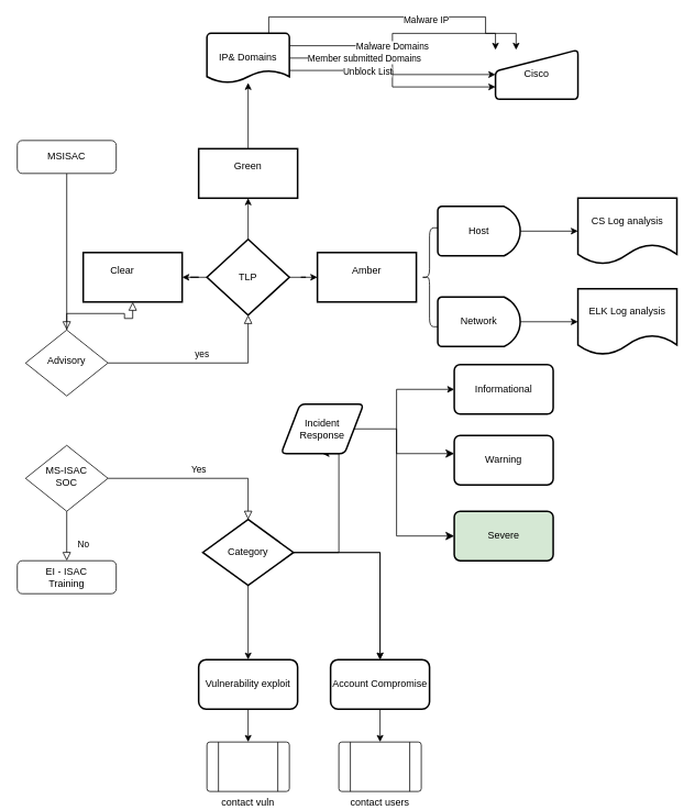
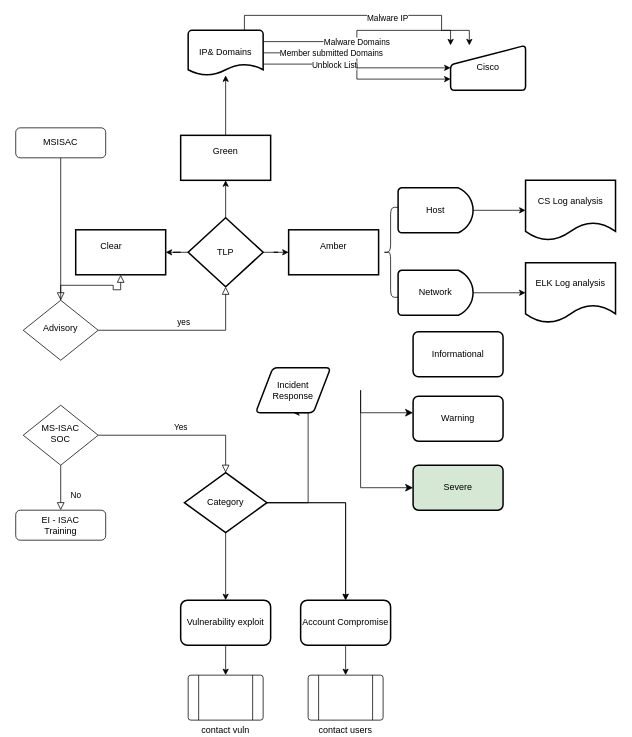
  <mxCell id="0" />
  <mxCell id="1" parent="0" />
  <mxCell id="2" value="" style="rounded=0;html=1;jettySize=auto;orthogonalLoop=1;fontSize=11;endArrow=block;endFill=0;endSize=8;strokeWidth=1;shadow=0;labelBackgroundColor=none;edgeStyle=orthogonalEdgeStyle;" parent="1" source="3" target="6" edge="1"><mxGeometry relative="1" as="geometry" /></mxCell>
  <mxCell id="3" value="MSISAC " style="rounded=1;whiteSpace=wrap;html=1;fontSize=12;glass=0;strokeWidth=1;shadow=0;" parent="1" vertex="1"><mxGeometry x="20" y="170" width="120" height="40" as="geometry" /></mxCell>
  <mxCell id="4" value="No" style="rounded=0;html=1;jettySize=auto;orthogonalLoop=1;fontSize=11;endArrow=block;endFill=0;endSize=8;strokeWidth=1;shadow=0;labelBackgroundColor=none;edgeStyle=orthogonalEdgeStyle;" parent="1" source="6" target="20" edge="1"><mxGeometry y="20" relative="1" as="geometry"><mxPoint as="offset" /></mxGeometry></mxCell>
  <mxCell id="5" value="yes" style="edgeStyle=orthogonalEdgeStyle;rounded=0;html=1;jettySize=auto;orthogonalLoop=1;fontSize=11;endArrow=block;endFill=0;endSize=8;strokeWidth=1;shadow=0;labelBackgroundColor=none;" parent="1" source="6" target="10" edge="1"><mxGeometry y="10" relative="1" as="geometry"><mxPoint as="offset" /></mxGeometry></mxCell>
  <mxCell id="6" value="Advisory " style="rhombus;whiteSpace=wrap;html=1;shadow=0;fontFamily=Helvetica;fontSize=12;align=center;strokeWidth=1;spacing=6;spacingTop=-4;" parent="1" vertex="1"><mxGeometry x="30" y="400" width="100" height="80" as="geometry" /></mxCell>
  <mxCell id="7" value="" style="edgeStyle=orthogonalEdgeStyle;rounded=0;orthogonalLoop=1;jettySize=auto;html=1;" parent="1" source="10" target="20" edge="1"><mxGeometry relative="1" as="geometry" /></mxCell>
  <mxCell id="8" value="" style="edgeStyle=orthogonalEdgeStyle;rounded=0;orthogonalLoop=1;jettySize=auto;html=1;" parent="1" source="10" target="22" edge="1"><mxGeometry relative="1" as="geometry" /></mxCell>
  <mxCell id="9" value="" style="edgeStyle=orthogonalEdgeStyle;rounded=0;orthogonalLoop=1;jettySize=auto;html=1;" parent="1" source="10" target="23" edge="1"><mxGeometry relative="1" as="geometry" /></mxCell>
  <mxCell id="10" value="TLP " style="rounded=1;whiteSpace=wrap;html=1;fontSize=12;glass=0;strokeWidth=2;shadow=0;shape=mxgraph.flowchart.decision;" parent="1" vertex="1"><mxGeometry x="250" y="290" width="100" height="92" as="geometry" /></mxCell>
  <mxCell id="11" value="No" style="rounded=0;html=1;jettySize=auto;orthogonalLoop=1;fontSize=11;endArrow=block;endFill=0;endSize=8;strokeWidth=1;shadow=0;labelBackgroundColor=none;edgeStyle=orthogonalEdgeStyle;" parent="1" source="13" target="14" edge="1"><mxGeometry x="0.333" y="20" relative="1" as="geometry"><mxPoint as="offset" /></mxGeometry></mxCell>
  <mxCell id="12" value="Yes" style="edgeStyle=orthogonalEdgeStyle;rounded=0;html=1;jettySize=auto;orthogonalLoop=1;fontSize=11;endArrow=block;endFill=0;endSize=8;strokeWidth=1;shadow=0;labelBackgroundColor=none;" parent="1" source="13" target="19" edge="1"><mxGeometry y="10" relative="1" as="geometry"><mxPoint as="offset" /></mxGeometry></mxCell>
  <mxCell id="13" value="&lt;div&gt;MS-ISAC &lt;br&gt;&lt;/div&gt;&lt;div&gt;SOC &lt;br&gt;&lt;/div&gt;" style="rhombus;whiteSpace=wrap;html=1;shadow=0;fontFamily=Helvetica;fontSize=12;align=center;strokeWidth=1;spacing=6;spacingTop=-4;" parent="1" vertex="1"><mxGeometry x="30" y="540" width="100" height="80" as="geometry" /></mxCell>
  <mxCell id="14" value="&lt;div&gt;EI - ISAC &lt;br&gt;&lt;/div&gt;&lt;div&gt;Training &lt;br&gt;&lt;/div&gt;" style="rounded=1;whiteSpace=wrap;html=1;fontSize=12;glass=0;strokeWidth=1;shadow=0;" parent="1" vertex="1"><mxGeometry x="20" y="680" width="120" height="40" as="geometry" /></mxCell>
  <mxCell id="15" value="" style="edgeStyle=orthogonalEdgeStyle;rounded=0;orthogonalLoop=1;jettySize=auto;html=1;" parent="1" source="19" target="25" edge="1"><mxGeometry relative="1" as="geometry" /></mxCell>
  <mxCell id="16" value="" style="edgeStyle=orthogonalEdgeStyle;rounded=0;orthogonalLoop=1;jettySize=auto;html=1;" parent="1" source="19" target="27" edge="1"><mxGeometry relative="1" as="geometry" /></mxCell>
  <mxCell id="17" value="" style="edgeStyle=orthogonalEdgeStyle;rounded=0;orthogonalLoop=1;jettySize=auto;html=1;" parent="1" source="19" target="25" edge="1"><mxGeometry relative="1" as="geometry" /></mxCell>
  <mxCell id="18" style="edgeStyle=orthogonalEdgeStyle;rounded=0;orthogonalLoop=1;jettySize=auto;html=1;exitX=1;exitY=0.5;exitDx=0;exitDy=0;exitPerimeter=0;entryX=0.5;entryY=1;entryDx=0;entryDy=0;" parent="1" source="19" target="29" edge="1"><mxGeometry relative="1" as="geometry"><mxPoint x="390" y="580" as="targetPoint" /><Array as="points"><mxPoint x="410" y="670" /><mxPoint x="410" y="550" /></Array></mxGeometry></mxCell>
  <mxCell id="19" value="Category" style="rounded=1;whiteSpace=wrap;html=1;fontSize=12;glass=0;strokeWidth=2;shadow=0;shape=mxgraph.flowchart.decision;" parent="1" vertex="1"><mxGeometry x="245" y="630" width="110" height="80" as="geometry" /></mxCell>
  <mxCell id="20" value="Clear &lt;span style=&quot;white-space: pre;&quot;&gt;&#09;&lt;/span&gt;" style="whiteSpace=wrap;html=1;verticalAlign=top;strokeWidth=2;labelBackgroundColor=default;spacingTop=8;" parent="1" vertex="1"><mxGeometry x="100" y="306" width="120" height="60" as="geometry" /></mxCell>
  <mxCell id="21" value="" style="edgeStyle=orthogonalEdgeStyle;rounded=0;orthogonalLoop=1;jettySize=auto;html=1;" edge="1" parent="1" source="22" target="43"><mxGeometry relative="1" as="geometry" /></mxCell>
  <mxCell id="22" value="Green" style="whiteSpace=wrap;html=1;verticalAlign=top;strokeWidth=2;labelBackgroundColor=default;spacingTop=8;" parent="1" vertex="1"><mxGeometry x="240" y="180" width="120" height="60" as="geometry" /></mxCell>
  <mxCell id="23" value="Amber " style="whiteSpace=wrap;html=1;verticalAlign=top;strokeWidth=2;labelBackgroundColor=default;spacingTop=8;" parent="1" vertex="1"><mxGeometry x="384" y="306" width="120" height="60" as="geometry" /></mxCell>
  <mxCell id="24" value="" style="edgeStyle=orthogonalEdgeStyle;rounded=0;orthogonalLoop=1;jettySize=auto;html=1;" edge="1" parent="1" source="25" target="50"><mxGeometry relative="1" as="geometry" /></mxCell>
  <mxCell id="25" value="Account Compromise " style="whiteSpace=wrap;html=1;rounded=1;glass=0;strokeWidth=2;shadow=0;" parent="1" vertex="1"><mxGeometry x="400" y="800" width="120" height="60" as="geometry" /></mxCell>
  <mxCell id="26" value="" style="edgeStyle=orthogonalEdgeStyle;rounded=0;orthogonalLoop=1;jettySize=auto;html=1;" edge="1" parent="1" source="27" target="51"><mxGeometry relative="1" as="geometry" /></mxCell>
  <mxCell id="27" value="Vulnerability exploit " style="whiteSpace=wrap;html=1;rounded=1;glass=0;strokeWidth=2;shadow=0;" parent="1" vertex="1"><mxGeometry x="240" y="800" width="120" height="60" as="geometry" /></mxCell>
- <mxCell id="28" value="" style="edgeStyle=orthogonalEdgeStyle;rounded=0;orthogonalLoop=1;jettySize=auto;html=1;" parent="1" source="29" target="30" edge="1"><mxGeometry relative="1" as="geometry"><Array as="points"><mxPoint x="480" y="520" /><mxPoint x="480" y="472" /></Array></mxGeometry></mxCell>
  <mxCell id="29" value="Incident Response " style="shape=parallelogram;html=1;strokeWidth=2;perimeter=parallelogramPerimeter;whiteSpace=wrap;rounded=1;arcSize=12;size=0.23;" parent="1" vertex="1"><mxGeometry x="340" y="490" width="100" height="60" as="geometry" /></mxCell>
  <mxCell id="30" value="Informational " style="whiteSpace=wrap;html=1;strokeWidth=2;rounded=1;arcSize=12;" parent="1" vertex="1"><mxGeometry x="550" y="442" width="120" height="60" as="geometry" /></mxCell>
  <mxCell id="31" value="" style="edgeStyle=elbowEdgeStyle;elbow=horizontal;endArrow=classic;html=1;curved=0;rounded=0;endSize=8;startSize=8;" parent="1" edge="1"><mxGeometry width="50" height="50" relative="1" as="geometry"><mxPoint x="480" y="520" as="sourcePoint" /><mxPoint x="550" y="550" as="targetPoint" /><Array as="points"><mxPoint x="480" y="540" /></Array></mxGeometry></mxCell>
  <mxCell id="32" value="Warning " style="whiteSpace=wrap;html=1;strokeWidth=2;rounded=1;arcSize=12;" parent="1" vertex="1"><mxGeometry x="550" y="528" width="120" height="60" as="geometry" /></mxCell>
  <mxCell id="33" value="Severe" style="whiteSpace=wrap;html=1;strokeWidth=2;rounded=1;arcSize=12;fillColor=#d5e8d4;" parent="1" vertex="1"><mxGeometry x="550" y="620" width="120" height="60" as="geometry" /></mxCell>
  <mxCell id="34" value="" style="edgeStyle=elbowEdgeStyle;elbow=horizontal;endArrow=classic;html=1;curved=0;rounded=0;endSize=8;startSize=8;entryX=0;entryY=0.5;entryDx=0;entryDy=0;" parent="1" target="33" edge="1"><mxGeometry width="50" height="50" relative="1" as="geometry"><mxPoint x="480" y="520" as="sourcePoint" /><mxPoint x="530" y="630" as="targetPoint" /><Array as="points"><mxPoint x="480" y="580" /></Array></mxGeometry></mxCell>
  <mxCell id="35" style="edgeStyle=orthogonalEdgeStyle;rounded=0;orthogonalLoop=1;jettySize=auto;html=1;exitX=0.75;exitY=0;exitDx=0;exitDy=0;exitPerimeter=0;entryX=0.25;entryY=0;entryDx=0;entryDy=0;" edge="1" parent="1" source="43" target="44"><mxGeometry relative="1" as="geometry"><mxPoint x="588" y="41.98" as="targetPoint" /><Array as="points"><mxPoint x="325" y="20" /><mxPoint x="588" y="20" /><mxPoint x="588" y="40" /></Array></mxGeometry></mxCell>
  <mxCell id="36" value="Malware IP " style="edgeLabel;html=1;align=center;verticalAlign=middle;resizable=0;points=[];" vertex="1" connectable="0" parent="35"><mxGeometry x="0.165" y="-3" relative="1" as="geometry"><mxPoint as="offset" /></mxGeometry></mxCell>
  <mxCell id="37" style="edgeStyle=orthogonalEdgeStyle;rounded=0;orthogonalLoop=1;jettySize=auto;html=1;exitX=1;exitY=0.25;exitDx=0;exitDy=0;exitPerimeter=0;entryX=0;entryY=0;entryDx=0;entryDy=0;" edge="1" parent="1" source="43" target="44"><mxGeometry relative="1" as="geometry"><mxPoint x="570.63" y="58.189" as="targetPoint" /></mxGeometry></mxCell>
  <mxCell id="38" value="Malware Domains" style="edgeLabel;html=1;align=center;verticalAlign=middle;resizable=0;points=[];" vertex="1" connectable="0" parent="37"><mxGeometry x="-0.131" relative="1" as="geometry"><mxPoint as="offset" /></mxGeometry></mxCell>
  <mxCell id="39" style="edgeStyle=orthogonalEdgeStyle;rounded=0;orthogonalLoop=1;jettySize=auto;html=1;exitX=1;exitY=0.5;exitDx=0;exitDy=0;exitPerimeter=0;entryX=0;entryY=0.5;entryDx=0;entryDy=0;" edge="1" parent="1" source="43" target="44"><mxGeometry relative="1" as="geometry"><mxPoint x="560" y="70" as="targetPoint" /></mxGeometry></mxCell>
  <mxCell id="40" value="Member submitted Domains" style="edgeLabel;html=1;align=center;verticalAlign=middle;resizable=0;points=[];" vertex="1" connectable="0" parent="39"><mxGeometry x="-0.329" y="-2" relative="1" as="geometry"><mxPoint x="-1" y="-2" as="offset" /></mxGeometry></mxCell>
  <mxCell id="41" style="edgeStyle=orthogonalEdgeStyle;rounded=0;orthogonalLoop=1;jettySize=auto;html=1;exitX=1;exitY=0.75;exitDx=0;exitDy=0;exitPerimeter=0;entryX=0;entryY=0.75;entryDx=0;entryDy=0;" edge="1" parent="1" source="43" target="44"><mxGeometry relative="1" as="geometry"><mxPoint x="570.63" y="81.811" as="targetPoint" /></mxGeometry></mxCell>
  <mxCell id="42" value="Unblock List " style="edgeLabel;html=1;align=center;verticalAlign=middle;resizable=0;points=[];" vertex="1" connectable="0" parent="41"><mxGeometry x="-0.302" y="-1" relative="1" as="geometry"><mxPoint as="offset" /></mxGeometry></mxCell>
  <mxCell id="43" value="IP&amp;amp; Domains " style="strokeWidth=2;html=1;shape=mxgraph.flowchart.document2;whiteSpace=wrap;size=0.25;" vertex="1" parent="1"><mxGeometry x="250" y="40" width="100" height="60" as="geometry" /></mxCell>
  <mxCell id="44" value="Cisco" style="shape=manualInput;html=1;strokeWidth=2;whiteSpace=wrap;rounded=1;arcSize=11;size=26;" vertex="1" parent="1"><mxGeometry x="600" y="60" width="100" height="60" as="geometry" /></mxCell>
  <mxCell id="45" value="" style="shape=curlyBracket;whiteSpace=wrap;html=1;rounded=1;labelPosition=left;verticalLabelPosition=middle;align=right;verticalAlign=middle;" vertex="1" parent="1"><mxGeometry x="510" y="276" width="20" height="120" as="geometry" /></mxCell>
  <mxCell id="46" value="" style="edgeStyle=orthogonalEdgeStyle;rounded=0;orthogonalLoop=1;jettySize=auto;html=1;" edge="1" parent="1" source="47" target="52"><mxGeometry relative="1" as="geometry" /></mxCell>
  <mxCell id="47" value="Host " style="strokeWidth=2;html=1;shape=mxgraph.flowchart.delay;whiteSpace=wrap;" vertex="1" parent="1"><mxGeometry x="530" width="100" height="60" as="geometry" y="250" /></mxCell>
  <mxCell id="48" value="" style="edgeStyle=orthogonalEdgeStyle;rounded=0;orthogonalLoop=1;jettySize=auto;html=1;" edge="1" parent="1" source="49" target="53"><mxGeometry relative="1" as="geometry" /></mxCell>
  <mxCell id="49" value="Network" style="strokeWidth=2;html=1;shape=mxgraph.flowchart.delay;whiteSpace=wrap;" vertex="1" parent="1"><mxGeometry x="530" y="360" width="100" height="60" as="geometry" /></mxCell>
  <mxCell id="50" value="contact users" style="verticalLabelPosition=bottom;verticalAlign=top;html=1;shape=process;whiteSpace=wrap;rounded=1;size=0.14;arcSize=6;" vertex="1" parent="1"><mxGeometry x="410" y="900" width="100" height="60" as="geometry" /></mxCell>
  <mxCell id="51" value="contact vuln" style="verticalLabelPosition=bottom;verticalAlign=top;html=1;shape=process;whiteSpace=wrap;rounded=1;size=0.14;arcSize=6;" vertex="1" parent="1"><mxGeometry x="250" y="900" width="100" height="60" as="geometry" /></mxCell>
  <mxCell id="52" value="CS Log analysis " style="shape=document;whiteSpace=wrap;html=1;boundedLbl=1;strokeWidth=2;" vertex="1" parent="1"><mxGeometry x="700" y="240" width="120" height="80" as="geometry" /></mxCell>
  <mxCell id="53" value="ELK Log analysis" style="shape=document;whiteSpace=wrap;html=1;boundedLbl=1;strokeWidth=2;" vertex="1" parent="1"><mxGeometry x="700" y="350" width="120" height="80" as="geometry" /></mxCell>
